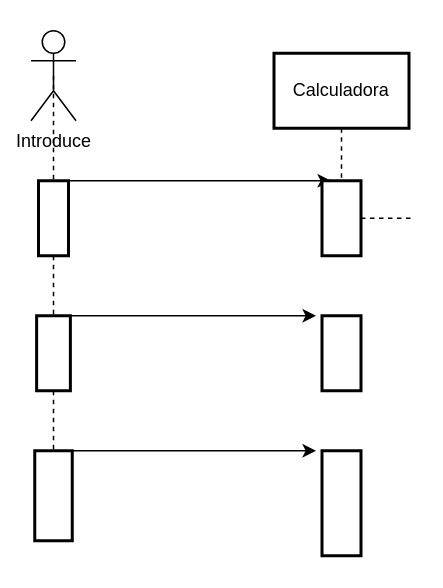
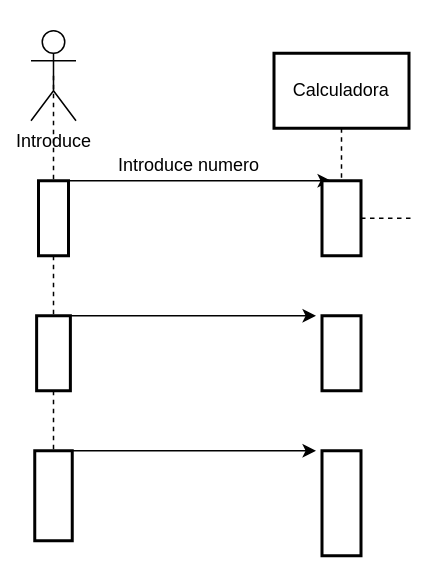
  <mxCell id="0" />
  <mxCell id="1" parent="0" />
  <mxCell id="2" style="edgeStyle=none;html=1;exitX=0.5;exitY=1;exitDx=0;exitDy=0;entryX=0.5;entryY=0;entryDx=0;entryDy=0;endArrow=none;endFill=0;dashed=1;" edge="1" parent="1" source="3" target="11"><mxGeometry relative="1" as="geometry" /></mxCell>
  <mxCell id="3" value="Calculadora" style="shape=parallelogram;html=1;strokeWidth=2;perimeter=parallelogramPerimeter;whiteSpace=wrap;rounded=1;arcSize=0;size=0;" vertex="1" parent="1"><mxGeometry x="182" y="35" width="90" height="50" as="geometry" /></mxCell>
  <mxCell id="4" style="edgeStyle=none;html=1;exitX=0.5;exitY=0.5;exitDx=0;exitDy=0;exitPerimeter=0;entryX=0.5;entryY=0;entryDx=0;entryDy=0;dashed=1;endArrow=none;endFill=0;" edge="1" parent="1" source="5" target="8"><mxGeometry relative="1" as="geometry" /></mxCell>
  <mxCell id="5" value="Introduce" style="shape=umlActor;verticalLabelPosition=bottom;verticalAlign=top;html=1;" vertex="1" parent="1"><mxGeometry x="20" y="20" width="30" height="60" as="geometry" /></mxCell>
  <mxCell id="6" style="edgeStyle=none;html=1;exitX=1;exitY=0;exitDx=0;exitDy=0;endArrow=classic;endFill=1;" edge="1" parent="1" source="8"><mxGeometry relative="1" as="geometry"><mxPoint x="220" y="120" as="targetPoint" /></mxGeometry></mxCell>
  <mxCell id="7" style="edgeStyle=none;html=1;exitX=0.5;exitY=1;exitDx=0;exitDy=0;dashed=1;endArrow=none;endFill=0;entryX=0.5;entryY=0;entryDx=0;entryDy=0;" edge="1" parent="1" source="8" target="14"><mxGeometry relative="1" as="geometry"><mxPoint x="35" y="200" as="targetPoint" /></mxGeometry></mxCell>
  <mxCell id="8" value="" style="shape=parallelogram;html=1;strokeWidth=2;perimeter=parallelogramPerimeter;whiteSpace=wrap;rounded=1;arcSize=0;size=0;" vertex="1" parent="1"><mxGeometry x="25" y="120" width="20" height="50" as="geometry" /></mxCell>
+ <mxCell id="9" value="Introduce numero" style="text;html=1;align=center;verticalAlign=middle;resizable=0;points=[];autosize=1;strokeColor=none;fillColor=none;" vertex="1" parent="1"><mxGeometry x="70" y="100" width="110" height="20" as="geometry" /></mxCell>
  <mxCell id="10" value="" style="edgeStyle=none;html=1;dashed=1;endArrow=none;endFill=0;" edge="1" parent="1" source="11"><mxGeometry relative="1" as="geometry"><mxPoint x="273" y="145" as="targetPoint" /></mxGeometry></mxCell>
  <mxCell id="11" value="" style="shape=parallelogram;html=1;strokeWidth=2;perimeter=parallelogramPerimeter;whiteSpace=wrap;rounded=1;arcSize=0;size=0;" vertex="1" parent="1"><mxGeometry x="214" y="120" width="26" height="50" as="geometry" /></mxCell>
  <mxCell id="12" style="edgeStyle=none;html=1;exitX=1;exitY=0;exitDx=0;exitDy=0;endArrow=classic;endFill=1;" edge="1" parent="1" source="14"><mxGeometry relative="1" as="geometry"><mxPoint x="210" y="210" as="targetPoint" /></mxGeometry></mxCell>
  <mxCell id="13" style="edgeStyle=none;html=1;exitX=0.5;exitY=1;exitDx=0;exitDy=0;endArrow=none;endFill=0;startArrow=none;startFill=0;dashed=1;entryX=0.5;entryY=0;entryDx=0;entryDy=0;" edge="1" parent="1" source="14" target="17"><mxGeometry relative="1" as="geometry"><mxPoint x="35" y="310" as="targetPoint" /></mxGeometry></mxCell>
  <mxCell id="14" value="" style="shape=parallelogram;html=1;strokeWidth=2;perimeter=parallelogramPerimeter;whiteSpace=wrap;rounded=1;arcSize=0;size=0;" vertex="1" parent="1"><mxGeometry x="23.75" y="210" width="22.5" height="50" as="geometry" /></mxCell>
  <mxCell id="15" value="" style="shape=parallelogram;html=1;strokeWidth=2;perimeter=parallelogramPerimeter;whiteSpace=wrap;rounded=1;arcSize=0;size=0;" vertex="1" parent="1"><mxGeometry x="214" y="210" width="26" height="50" as="geometry" /></mxCell>
  <mxCell id="16" style="edgeStyle=none;html=1;exitX=1;exitY=0;exitDx=0;exitDy=0;startArrow=none;startFill=0;endArrow=classic;endFill=1;" edge="1" parent="1" source="17"><mxGeometry relative="1" as="geometry"><mxPoint x="210" y="300" as="targetPoint" /></mxGeometry></mxCell>
  <mxCell id="17" value="" style="shape=parallelogram;html=1;strokeWidth=2;perimeter=parallelogramPerimeter;whiteSpace=wrap;rounded=1;arcSize=0;size=0;" vertex="1" parent="1"><mxGeometry x="22.5" y="300" width="25" height="60" as="geometry" /></mxCell>
  <mxCell id="18" value="" style="shape=parallelogram;html=1;strokeWidth=2;perimeter=parallelogramPerimeter;whiteSpace=wrap;rounded=1;arcSize=0;size=0;" vertex="1" parent="1"><mxGeometry x="214" y="300" width="26" height="70" as="geometry" /></mxCell>
